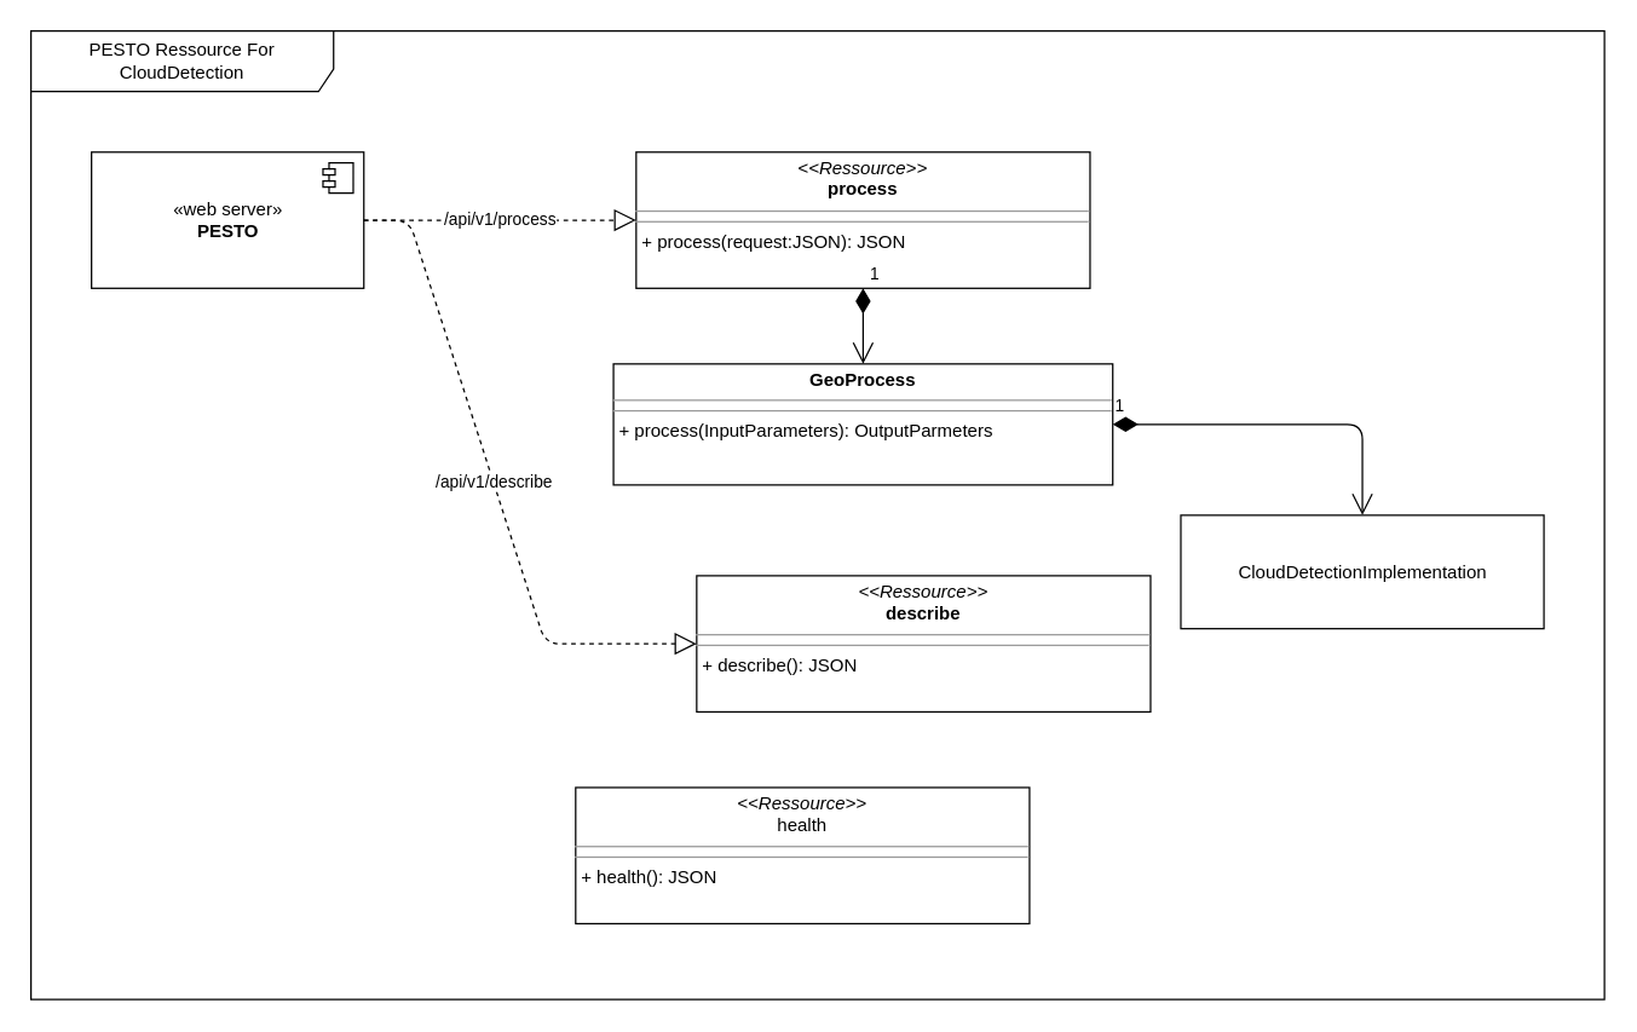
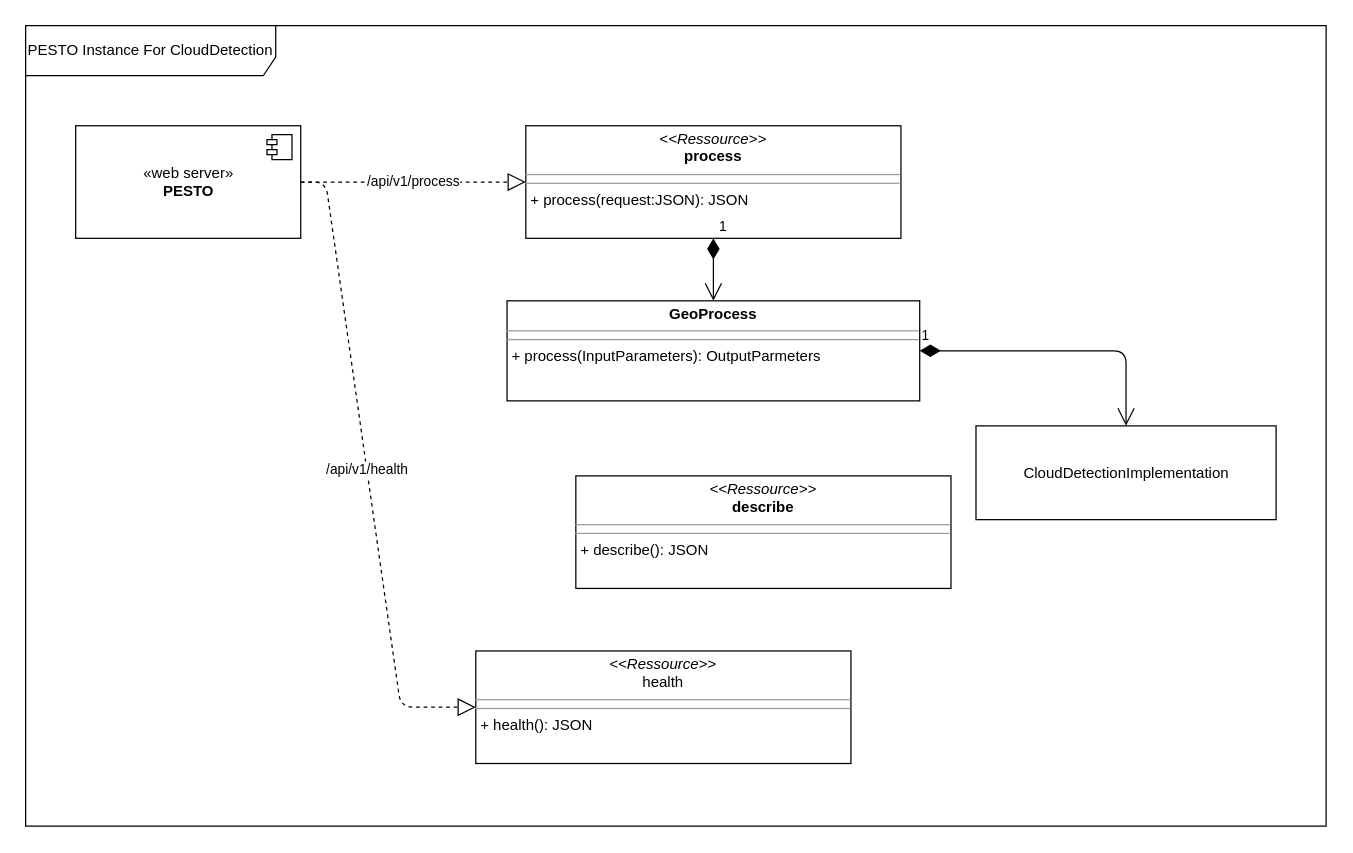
  <mxCell id="0" />
  <mxCell id="1" parent="0" />
- <mxCell id="2" value="PESTO Ressource For CloudDetection" style="shape=umlFrame;whiteSpace=wrap;html=1;width=200;height=40;" vertex="1" parent="1"><mxGeometry x="20" width="1040" height="640" as="geometry" y="20" /></mxCell>
+ <mxCell id="2" value="PESTO Instance For CloudDetection" style="shape=umlFrame;whiteSpace=wrap;html=1;width=200;height=40;" vertex="1" parent="1"><mxGeometry x="20" width="1040" height="640" as="geometry" y="20" /></mxCell>
  <mxCell id="3" value="&lt;p style=&quot;margin: 0px ; margin-top: 4px ; text-align: center&quot;&gt;&lt;b&gt;GeoProcess&lt;/b&gt;&lt;/p&gt;&lt;hr size=&quot;1&quot;&gt;&lt;hr size=&quot;1&quot;&gt;&lt;p style=&quot;margin: 0px ; margin-left: 4px&quot;&gt;+ process(InputParameters): OutputParmeters&lt;br&gt;&lt;br&gt;&lt;/p&gt;" style="verticalAlign=top;align=left;overflow=fill;fontSize=12;fontFamily=Helvetica;html=1;" vertex="1" parent="1"><mxGeometry x="405" y="240" width="330" height="80" as="geometry" /></mxCell>
  <mxCell id="4" value="&lt;div&gt;CloudDetectionImplementation&lt;/div&gt;" style="html=1;" vertex="1" parent="1"><mxGeometry x="780" y="340" width="240" height="75" as="geometry" /></mxCell>
  <mxCell id="5" value="1" style="endArrow=open;html=1;endSize=12;startArrow=diamondThin;startSize=14;startFill=1;edgeStyle=orthogonalEdgeStyle;align=left;verticalAlign=bottom;exitX=1;exitY=0.5;exitDx=0;exitDy=0;entryX=0.5;entryY=0;entryDx=0;entryDy=0;" edge="1" parent="1" source="3" target="4"><mxGeometry x="-1" y="3" relative="1" as="geometry"><mxPoint x="560" y="630" as="sourcePoint" /><mxPoint x="720" y="630" as="targetPoint" /></mxGeometry></mxCell>
  <mxCell id="6" value="«web server»&lt;br&gt;&lt;b&gt;PESTO&lt;/b&gt;" style="html=1;dropTarget=0;" vertex="1" parent="1"><mxGeometry x="60" y="100" width="180" height="90" as="geometry" /></mxCell>
  <mxCell id="7" value="" style="shape=component;jettyWidth=8;jettyHeight=4;" vertex="1" parent="6"><mxGeometry x="1" width="20" height="20" relative="1" as="geometry"><mxPoint x="-27" y="7" as="offset" /></mxGeometry></mxCell>
  <mxCell id="8" value="&lt;p style=&quot;margin: 0px ; margin-top: 4px ; text-align: center&quot;&gt;&lt;i&gt;&amp;lt;&amp;lt;Ressource&amp;gt;&amp;gt;&lt;/i&gt;&lt;br&gt;&lt;b&gt;process&lt;/b&gt;&lt;/p&gt;&lt;hr size=&quot;1&quot;&gt;&lt;hr size=&quot;1&quot;&gt;&lt;p style=&quot;margin: 0px ; margin-left: 4px&quot;&gt;+ process(request:JSON): JSON&lt;br&gt;&lt;/p&gt;" style="verticalAlign=top;align=left;overflow=fill;fontSize=12;fontFamily=Helvetica;html=1;" vertex="1" parent="1"><mxGeometry x="420" y="100" width="300" height="90" as="geometry" /></mxCell>
  <mxCell id="9" value="/api/v1/process" style="endArrow=block;dashed=1;endFill=0;endSize=12;html=1;exitX=1;exitY=0.5;exitDx=0;exitDy=0;entryX=0;entryY=0.5;entryDx=0;entryDy=0;" edge="1" parent="1" source="6" target="8"><mxGeometry width="160" relative="1" as="geometry"><mxPoint x="290" y="350" as="sourcePoint" /><mxPoint x="450" y="350" as="targetPoint" /></mxGeometry></mxCell>
  <mxCell id="10" value="1" style="endArrow=open;html=1;endSize=12;startArrow=diamondThin;startSize=14;startFill=1;edgeStyle=orthogonalEdgeStyle;align=left;verticalAlign=bottom;exitX=0.5;exitY=1;exitDx=0;exitDy=0;entryX=0.5;entryY=0;entryDx=0;entryDy=0;" edge="1" parent="1" source="8" target="3"><mxGeometry x="-1" y="3" relative="1" as="geometry"><mxPoint x="645" y="430" as="sourcePoint" /><mxPoint x="645" y="510" as="targetPoint" /></mxGeometry></mxCell>
  <mxCell id="11" value="&lt;p style=&quot;margin: 0px ; margin-top: 4px ; text-align: center&quot;&gt;&lt;i&gt;&amp;lt;&amp;lt;Ressource&amp;gt;&amp;gt;&lt;/i&gt;&lt;br&gt;&lt;b&gt;describe&lt;/b&gt;&lt;/p&gt;&lt;hr size=&quot;1&quot;&gt;&lt;hr size=&quot;1&quot;&gt;&lt;p style=&quot;margin: 0px ; margin-left: 4px&quot;&gt;+ describe(): JSON&lt;br&gt;&lt;/p&gt;" style="verticalAlign=top;align=left;overflow=fill;fontSize=12;fontFamily=Helvetica;html=1;" vertex="1" parent="1"><mxGeometry x="460" y="380" width="300" height="90" as="geometry" /></mxCell>
- <mxCell id="12" value="/api/v1/describe" style="endArrow=block;dashed=1;endFill=0;endSize=12;html=1;exitX=1;exitY=0.5;exitDx=0;exitDy=0;entryX=0;entryY=0.5;entryDx=0;entryDy=0;" edge="1" parent="1" source="6" target="11"><mxGeometry width="160" relative="1" as="geometry"><mxPoint x="250" y="155" as="sourcePoint" /><mxPoint x="430" y="155" as="targetPoint" /><Array as="points"><mxPoint x="270" y="145" /><mxPoint x="360" y="425" /></Array></mxGeometry></mxCell>
  <mxCell id="13" value="&lt;p style=&quot;margin: 0px ; margin-top: 4px ; text-align: center&quot;&gt;&lt;i&gt;&amp;lt;&amp;lt;Ressource&amp;gt;&amp;gt;&lt;/i&gt;&lt;br&gt;health&lt;/p&gt;&lt;hr size=&quot;1&quot;&gt;&lt;hr size=&quot;1&quot;&gt;&lt;p style=&quot;margin: 0px ; margin-left: 4px&quot;&gt;+ health(): JSON&lt;br&gt;&lt;/p&gt;" style="verticalAlign=top;align=left;overflow=fill;fontSize=12;fontFamily=Helvetica;html=1;" vertex="1" parent="1"><mxGeometry x="380" y="520" width="300" height="90" as="geometry" /></mxCell>
+ <mxCell id="14" value="/api/v1/health" style="endArrow=block;dashed=1;endFill=0;endSize=12;html=1;exitX=1;exitY=0.5;exitDx=0;exitDy=0;entryX=0;entryY=0.5;entryDx=0;entryDy=0;" edge="1" parent="1" source="6" target="13"><mxGeometry width="160" relative="1" as="geometry"><mxPoint x="250" y="155" as="sourcePoint" /><mxPoint x="430" y="535" as="targetPoint" /><Array as="points"><mxPoint x="260" y="145" /><mxPoint x="320" y="565" /></Array></mxGeometry></mxCell>
